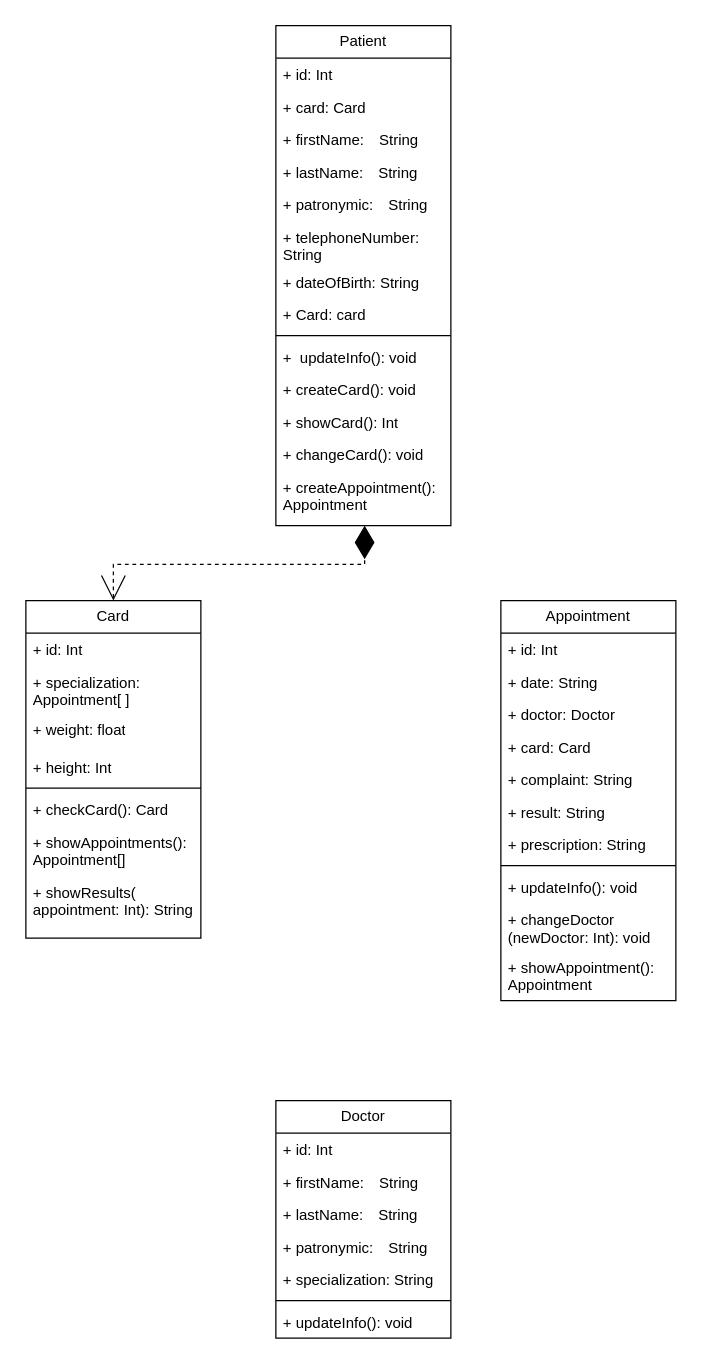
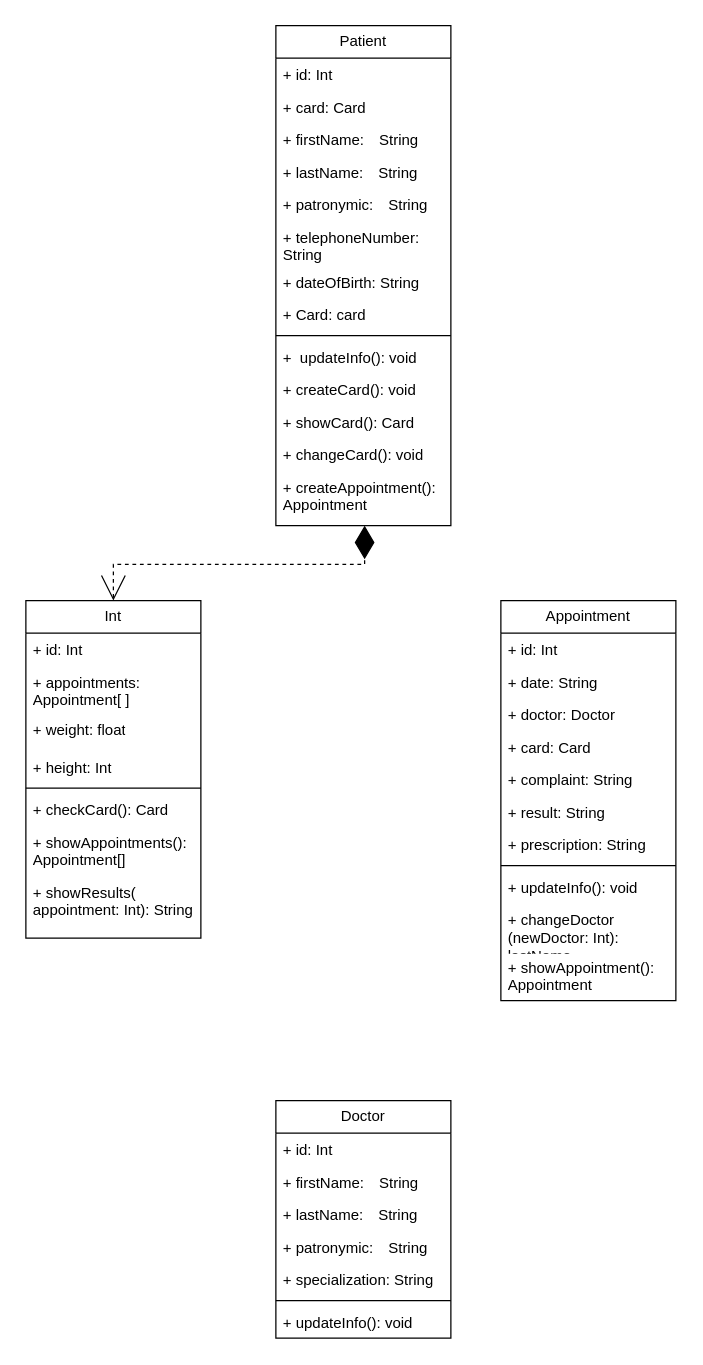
  <mxCell id="0" />
  <mxCell id="1" parent="0" />
  <mxCell id="2" value="Patient" style="swimlane;fontStyle=0;childLayout=stackLayout;horizontal=1;startSize=26;fillColor=none;horizontalStack=0;resizeParent=1;resizeParentMax=0;resizeLast=0;collapsible=1;marginBottom=0;whiteSpace=wrap;html=1;" parent="1" vertex="1"><mxGeometry x="220" y="20" width="140" height="400" as="geometry" /></mxCell>
  <mxCell id="3" value="+ id: Int　&lt;div&gt;&lt;br&gt;&lt;/div&gt;" style="text;strokeColor=none;fillColor=none;align=left;verticalAlign=top;spacingLeft=4;spacingRight=4;overflow=hidden;rotatable=0;points=[[0,0.5],[1,0.5]];portConstraint=eastwest;whiteSpace=wrap;html=1;" parent="2" vertex="1"><mxGeometry y="26" width="140" height="26" as="geometry" /></mxCell>
  <mxCell id="4" value="+ card: Card" style="text;strokeColor=none;fillColor=none;align=left;verticalAlign=top;spacingLeft=4;spacingRight=4;overflow=hidden;rotatable=0;points=[[0,0.5],[1,0.5]];portConstraint=eastwest;whiteSpace=wrap;html=1;" parent="2" vertex="1"><mxGeometry y="52" width="140" height="26" as="geometry" /></mxCell>
  <mxCell id="5" value="+ firstName:　String" style="text;strokeColor=none;fillColor=none;align=left;verticalAlign=top;spacingLeft=4;spacingRight=4;overflow=hidden;rotatable=0;points=[[0,0.5],[1,0.5]];portConstraint=eastwest;whiteSpace=wrap;html=1;" parent="2" vertex="1"><mxGeometry y="78" width="140" height="26" as="geometry" /></mxCell>
  <mxCell id="6" value="+ lastName:　String" style="text;strokeColor=none;fillColor=none;align=left;verticalAlign=top;spacingLeft=4;spacingRight=4;overflow=hidden;rotatable=0;points=[[0,0.5],[1,0.5]];portConstraint=eastwest;whiteSpace=wrap;html=1;" parent="2" vertex="1"><mxGeometry y="104" width="140" height="26" as="geometry" /></mxCell>
  <mxCell id="7" value="+ patronymic:　String" style="text;strokeColor=none;fillColor=none;align=left;verticalAlign=top;spacingLeft=4;spacingRight=4;overflow=hidden;rotatable=0;points=[[0,0.5],[1,0.5]];portConstraint=eastwest;whiteSpace=wrap;html=1;" parent="2" vertex="1"><mxGeometry y="130" width="140" height="26" as="geometry" /></mxCell>
  <mxCell id="8" value="+ telephoneNumber:　String" style="text;strokeColor=none;fillColor=none;align=left;verticalAlign=top;spacingLeft=4;spacingRight=4;overflow=hidden;rotatable=0;points=[[0,0.5],[1,0.5]];portConstraint=eastwest;whiteSpace=wrap;html=1;" parent="2" vertex="1"><mxGeometry y="156" width="140" height="36" as="geometry" /></mxCell>
  <mxCell id="9" value="+ dateOfBirth: String" style="text;strokeColor=none;fillColor=none;align=left;verticalAlign=top;spacingLeft=4;spacingRight=4;overflow=hidden;rotatable=0;points=[[0,0.5],[1,0.5]];portConstraint=eastwest;whiteSpace=wrap;html=1;" parent="2" vertex="1"><mxGeometry y="192" width="140" height="26" as="geometry" /></mxCell>
  <mxCell id="10" value="+ Card: card" style="text;strokeColor=none;fillColor=none;align=left;verticalAlign=top;spacingLeft=4;spacingRight=4;overflow=hidden;rotatable=0;points=[[0,0.5],[1,0.5]];portConstraint=eastwest;whiteSpace=wrap;html=1;" parent="2" vertex="1"><mxGeometry y="218" width="140" height="26" as="geometry" /></mxCell>
  <mxCell id="11" value="" style="line;strokeWidth=1;fillColor=none;align=left;verticalAlign=middle;spacingTop=-1;spacingLeft=3;spacingRight=3;rotatable=0;labelPosition=right;points=[];portConstraint=eastwest;strokeColor=inherit;" parent="2" vertex="1"><mxGeometry y="244" width="140" height="8" as="geometry" /></mxCell>
  <mxCell id="12" value="+&amp;nbsp; updateInfo(): void" style="text;strokeColor=none;fillColor=none;align=left;verticalAlign=top;spacingLeft=4;spacingRight=4;overflow=hidden;rotatable=0;points=[[0,0.5],[1,0.5]];portConstraint=eastwest;whiteSpace=wrap;html=1;" parent="2" vertex="1"><mxGeometry y="252" width="140" height="26" as="geometry" /></mxCell>
  <mxCell id="13" value="+ createCard(): void" style="text;strokeColor=none;fillColor=none;align=left;verticalAlign=top;spacingLeft=4;spacingRight=4;overflow=hidden;rotatable=0;points=[[0,0.5],[1,0.5]];portConstraint=eastwest;whiteSpace=wrap;html=1;" parent="2" vertex="1"><mxGeometry y="278" width="140" height="26" as="geometry" /></mxCell>
- <mxCell id="14" value="+ showCard(): Int" style="text;strokeColor=none;fillColor=none;align=left;verticalAlign=top;spacingLeft=4;spacingRight=4;overflow=hidden;rotatable=0;points=[[0,0.5],[1,0.5]];portConstraint=eastwest;whiteSpace=wrap;html=1;" parent="2" vertex="1"><mxGeometry y="304" width="140" height="26" as="geometry" /></mxCell>
+ <mxCell id="14" value="+ showCard(): Card" style="text;strokeColor=none;fillColor=none;align=left;verticalAlign=top;spacingLeft=4;spacingRight=4;overflow=hidden;rotatable=0;points=[[0,0.5],[1,0.5]];portConstraint=eastwest;whiteSpace=wrap;html=1;" parent="2" vertex="1"><mxGeometry y="304" width="140" height="26" as="geometry" /></mxCell>
  <mxCell id="15" value="+ changeCard(): void" style="text;strokeColor=none;fillColor=none;align=left;verticalAlign=top;spacingLeft=4;spacingRight=4;overflow=hidden;rotatable=0;points=[[0,0.5],[1,0.5]];portConstraint=eastwest;whiteSpace=wrap;html=1;" parent="2" vertex="1"><mxGeometry y="330" width="140" height="26" as="geometry" /></mxCell>
  <mxCell id="16" value="+ createAppointment(): Appointment" style="text;strokeColor=none;fillColor=none;align=left;verticalAlign=top;spacingLeft=4;spacingRight=4;overflow=hidden;rotatable=0;points=[[0,0.5],[1,0.5]];portConstraint=eastwest;whiteSpace=wrap;html=1;" parent="2" vertex="1"><mxGeometry y="356" width="140" height="44" as="geometry" /></mxCell>
- <mxCell id="17" value="Card" style="swimlane;fontStyle=0;childLayout=stackLayout;horizontal=1;startSize=26;fillColor=none;horizontalStack=0;resizeParent=1;resizeParentMax=0;resizeLast=0;collapsible=1;marginBottom=0;whiteSpace=wrap;html=1;" parent="1" vertex="1"><mxGeometry x="20" y="480" width="140" height="270" as="geometry" /></mxCell>
+ <mxCell id="17" value="Int" style="swimlane;fontStyle=0;childLayout=stackLayout;horizontal=1;startSize=26;fillColor=none;horizontalStack=0;resizeParent=1;resizeParentMax=0;resizeLast=0;collapsible=1;marginBottom=0;whiteSpace=wrap;html=1;" parent="1" vertex="1"><mxGeometry x="20" y="480" width="140" height="270" as="geometry" /></mxCell>
  <mxCell id="18" value="+ id: Int" style="text;strokeColor=none;fillColor=none;align=left;verticalAlign=top;spacingLeft=4;spacingRight=4;overflow=hidden;rotatable=0;points=[[0,0.5],[1,0.5]];portConstraint=eastwest;whiteSpace=wrap;html=1;" parent="17" vertex="1"><mxGeometry y="26" width="140" height="26" as="geometry" /></mxCell>
- <mxCell id="19" value="+ specialization: Appointment[ ]" style="text;strokeColor=none;fillColor=none;align=left;verticalAlign=top;spacingLeft=4;spacingRight=4;overflow=hidden;rotatable=0;points=[[0,0.5],[1,0.5]];portConstraint=eastwest;whiteSpace=wrap;html=1;" parent="17" vertex="1"><mxGeometry y="52" width="140" height="38" as="geometry" /></mxCell>
+ <mxCell id="19" value="+ appointments: Appointment[ ]" style="text;strokeColor=none;fillColor=none;align=left;verticalAlign=top;spacingLeft=4;spacingRight=4;overflow=hidden;rotatable=0;points=[[0,0.5],[1,0.5]];portConstraint=eastwest;whiteSpace=wrap;html=1;" parent="17" vertex="1"><mxGeometry y="52" width="140" height="38" as="geometry" /></mxCell>
  <mxCell id="20" value="+ weight: float" style="text;strokeColor=none;fillColor=none;align=left;verticalAlign=top;spacingLeft=4;spacingRight=4;overflow=hidden;rotatable=0;points=[[0,0.5],[1,0.5]];portConstraint=eastwest;whiteSpace=wrap;html=1;" parent="17" vertex="1"><mxGeometry y="90" width="140" height="30" as="geometry" /></mxCell>
  <mxCell id="21" value="+ height: Int" style="text;strokeColor=none;fillColor=none;align=left;verticalAlign=top;spacingLeft=4;spacingRight=4;overflow=hidden;rotatable=0;points=[[0,0.5],[1,0.5]];portConstraint=eastwest;whiteSpace=wrap;html=1;" parent="17" vertex="1"><mxGeometry y="120" width="140" height="26" as="geometry" /></mxCell>
  <mxCell id="22" value="" style="line;strokeWidth=1;fillColor=none;align=left;verticalAlign=middle;spacingTop=-1;spacingLeft=3;spacingRight=3;rotatable=0;labelPosition=right;points=[];portConstraint=eastwest;strokeColor=inherit;" parent="17" vertex="1"><mxGeometry y="146" width="140" height="8" as="geometry" /></mxCell>
  <mxCell id="23" value="+ checkCard(): Card" style="text;strokeColor=none;fillColor=none;align=left;verticalAlign=top;spacingLeft=4;spacingRight=4;overflow=hidden;rotatable=0;points=[[0,0.5],[1,0.5]];portConstraint=eastwest;whiteSpace=wrap;html=1;" parent="17" vertex="1"><mxGeometry y="154" width="140" height="26" as="geometry" /></mxCell>
  <mxCell id="24" value="+ showAppointments(): Appointment[]" style="text;strokeColor=none;fillColor=none;align=left;verticalAlign=top;spacingLeft=4;spacingRight=4;overflow=hidden;rotatable=0;points=[[0,0.5],[1,0.5]];portConstraint=eastwest;whiteSpace=wrap;html=1;" parent="17" vertex="1"><mxGeometry y="180" width="140" height="40" as="geometry" /></mxCell>
  <mxCell id="25" value="+ showResults(&lt;div&gt;appointment: Int): String&lt;/div&gt;" style="text;strokeColor=none;fillColor=none;align=left;verticalAlign=top;spacingLeft=4;spacingRight=4;overflow=hidden;rotatable=0;points=[[0,0.5],[1,0.5]];portConstraint=eastwest;whiteSpace=wrap;html=1;" parent="17" vertex="1"><mxGeometry y="220" width="140" height="50" as="geometry" /></mxCell>
  <mxCell id="26" value="Appointment" style="swimlane;fontStyle=0;childLayout=stackLayout;horizontal=1;startSize=26;fillColor=none;horizontalStack=0;resizeParent=1;resizeParentMax=0;resizeLast=0;collapsible=1;marginBottom=0;whiteSpace=wrap;html=1;" parent="1" vertex="1"><mxGeometry x="400" y="480" width="140" height="320" as="geometry" /></mxCell>
  <mxCell id="27" value="+ id: Int" style="text;strokeColor=none;fillColor=none;align=left;verticalAlign=top;spacingLeft=4;spacingRight=4;overflow=hidden;rotatable=0;points=[[0,0.5],[1,0.5]];portConstraint=eastwest;whiteSpace=wrap;html=1;" parent="26" vertex="1"><mxGeometry y="26" width="140" height="26" as="geometry" /></mxCell>
  <mxCell id="28" value="+ date: String" style="text;strokeColor=none;fillColor=none;align=left;verticalAlign=top;spacingLeft=4;spacingRight=4;overflow=hidden;rotatable=0;points=[[0,0.5],[1,0.5]];portConstraint=eastwest;whiteSpace=wrap;html=1;" parent="26" vertex="1"><mxGeometry y="52" width="140" height="26" as="geometry" /></mxCell>
  <mxCell id="29" value="+ doctor: Doctor" style="text;strokeColor=none;fillColor=none;align=left;verticalAlign=top;spacingLeft=4;spacingRight=4;overflow=hidden;rotatable=0;points=[[0,0.5],[1,0.5]];portConstraint=eastwest;whiteSpace=wrap;html=1;" parent="26" vertex="1"><mxGeometry y="78" width="140" height="26" as="geometry" /></mxCell>
  <mxCell id="30" value="+ card: Card" style="text;strokeColor=none;fillColor=none;align=left;verticalAlign=top;spacingLeft=4;spacingRight=4;overflow=hidden;rotatable=0;points=[[0,0.5],[1,0.5]];portConstraint=eastwest;whiteSpace=wrap;html=1;" parent="26" vertex="1"><mxGeometry y="104" width="140" height="26" as="geometry" /></mxCell>
  <mxCell id="31" value="+ complaint: String" style="text;strokeColor=none;fillColor=none;align=left;verticalAlign=top;spacingLeft=4;spacingRight=4;overflow=hidden;rotatable=0;points=[[0,0.5],[1,0.5]];portConstraint=eastwest;whiteSpace=wrap;html=1;" parent="26" vertex="1"><mxGeometry y="130" width="140" height="26" as="geometry" /></mxCell>
  <mxCell id="32" value="+ result: String" style="text;strokeColor=none;fillColor=none;align=left;verticalAlign=top;spacingLeft=4;spacingRight=4;overflow=hidden;rotatable=0;points=[[0,0.5],[1,0.5]];portConstraint=eastwest;whiteSpace=wrap;html=1;" parent="26" vertex="1"><mxGeometry y="156" width="140" height="26" as="geometry" /></mxCell>
  <mxCell id="33" value="+ prescription: String" style="text;strokeColor=none;fillColor=none;align=left;verticalAlign=top;spacingLeft=4;spacingRight=4;overflow=hidden;rotatable=0;points=[[0,0.5],[1,0.5]];portConstraint=eastwest;whiteSpace=wrap;html=1;" parent="26" vertex="1"><mxGeometry y="182" width="140" height="26" as="geometry" /></mxCell>
  <mxCell id="34" value="" style="line;strokeWidth=1;fillColor=none;align=left;verticalAlign=middle;spacingTop=-1;spacingLeft=3;spacingRight=3;rotatable=0;labelPosition=right;points=[];portConstraint=eastwest;strokeColor=inherit;" parent="26" vertex="1"><mxGeometry y="208" width="140" height="8" as="geometry" /></mxCell>
  <mxCell id="35" value="+ updateInfo(): void" style="text;strokeColor=none;fillColor=none;align=left;verticalAlign=top;spacingLeft=4;spacingRight=4;overflow=hidden;rotatable=0;points=[[0,0.5],[1,0.5]];portConstraint=eastwest;whiteSpace=wrap;html=1;" parent="26" vertex="1"><mxGeometry y="216" width="140" height="26" as="geometry" /></mxCell>
- <mxCell id="36" value="+ changeDoctor&lt;div&gt;(newDoctor: Int): void&lt;/div&gt;" style="text;strokeColor=none;fillColor=none;align=left;verticalAlign=top;spacingLeft=4;spacingRight=4;overflow=hidden;rotatable=0;points=[[0,0.5],[1,0.5]];portConstraint=eastwest;whiteSpace=wrap;html=1;" parent="26" vertex="1"><mxGeometry y="242" width="140" height="38" as="geometry" /></mxCell>
+ <mxCell id="36" value="+ changeDoctor&lt;div&gt;(newDoctor: Int): lastName&lt;/div&gt;" style="text;strokeColor=none;fillColor=none;align=left;verticalAlign=top;spacingLeft=4;spacingRight=4;overflow=hidden;rotatable=0;points=[[0,0.5],[1,0.5]];portConstraint=eastwest;whiteSpace=wrap;html=1;" parent="26" vertex="1"><mxGeometry y="242" width="140" height="38" as="geometry" /></mxCell>
  <mxCell id="37" value="+ showAppointment(): Appointment" style="text;strokeColor=none;fillColor=none;align=left;verticalAlign=top;spacingLeft=4;spacingRight=4;overflow=hidden;rotatable=0;points=[[0,0.5],[1,0.5]];portConstraint=eastwest;whiteSpace=wrap;html=1;" parent="26" vertex="1"><mxGeometry y="280" width="140" height="40" as="geometry" /></mxCell>
  <mxCell id="38" value="Doctor" style="swimlane;fontStyle=0;childLayout=stackLayout;horizontal=1;startSize=26;fillColor=none;horizontalStack=0;resizeParent=1;resizeParentMax=0;resizeLast=0;collapsible=1;marginBottom=0;whiteSpace=wrap;html=1;" parent="1" vertex="1"><mxGeometry x="220" y="880" width="140" height="190" as="geometry" /></mxCell>
  <mxCell id="39" value="+ id: Int　&lt;div&gt;&lt;br&gt;&lt;/div&gt;" style="text;strokeColor=none;fillColor=none;align=left;verticalAlign=top;spacingLeft=4;spacingRight=4;overflow=hidden;rotatable=0;points=[[0,0.5],[1,0.5]];portConstraint=eastwest;whiteSpace=wrap;html=1;" parent="38" vertex="1"><mxGeometry y="26" width="140" height="26" as="geometry" /></mxCell>
  <mxCell id="40" value="+ firstName:　String" style="text;strokeColor=none;fillColor=none;align=left;verticalAlign=top;spacingLeft=4;spacingRight=4;overflow=hidden;rotatable=0;points=[[0,0.5],[1,0.5]];portConstraint=eastwest;whiteSpace=wrap;html=1;" parent="38" vertex="1"><mxGeometry y="52" width="140" height="26" as="geometry" /></mxCell>
  <mxCell id="41" value="+ lastName:　String" style="text;strokeColor=none;fillColor=none;align=left;verticalAlign=top;spacingLeft=4;spacingRight=4;overflow=hidden;rotatable=0;points=[[0,0.5],[1,0.5]];portConstraint=eastwest;whiteSpace=wrap;html=1;" parent="38" vertex="1"><mxGeometry y="78" width="140" height="26" as="geometry" /></mxCell>
  <mxCell id="42" value="+ patronymic:　String" style="text;strokeColor=none;fillColor=none;align=left;verticalAlign=top;spacingLeft=4;spacingRight=4;overflow=hidden;rotatable=0;points=[[0,0.5],[1,0.5]];portConstraint=eastwest;whiteSpace=wrap;html=1;" parent="38" vertex="1"><mxGeometry y="104" width="140" height="26" as="geometry" /></mxCell>
  <mxCell id="43" value="+ specialization: String" style="text;strokeColor=none;fillColor=none;align=left;verticalAlign=top;spacingLeft=4;spacingRight=4;overflow=hidden;rotatable=0;points=[[0,0.5],[1,0.5]];portConstraint=eastwest;whiteSpace=wrap;html=1;" parent="38" vertex="1"><mxGeometry y="130" width="140" height="26" as="geometry" /></mxCell>
  <mxCell id="44" value="" style="line;strokeWidth=1;fillColor=none;align=left;verticalAlign=middle;spacingTop=-1;spacingLeft=3;spacingRight=3;rotatable=0;labelPosition=right;points=[];portConstraint=eastwest;strokeColor=inherit;" parent="38" vertex="1"><mxGeometry y="156" width="140" height="8" as="geometry" /></mxCell>
  <mxCell id="45" value="+ updateInfo(): void" style="text;strokeColor=none;fillColor=none;align=left;verticalAlign=top;spacingLeft=4;spacingRight=4;overflow=hidden;rotatable=0;points=[[0,0.5],[1,0.5]];portConstraint=eastwest;whiteSpace=wrap;html=1;" parent="38" vertex="1"><mxGeometry y="164" width="140" height="26" as="geometry" /></mxCell>
  <mxCell id="46" value="" style="endArrow=diamondThin;endFill=1;endSize=24;html=1;rounded=0;edgeStyle=orthogonalEdgeStyle;exitX=0.5;exitY=0;exitDx=0;exitDy=0;entryX=0.507;entryY=1;entryDx=0;entryDy=0;entryPerimeter=0;startArrow=open;startFill=0;startSize=18;dashed=1;" parent="1" source="17" target="16" edge="1"><mxGeometry width="160" relative="1" as="geometry"><mxPoint x="160" y="610" as="sourcePoint" /><mxPoint x="250" y="490" as="targetPoint" /><Array as="points"><mxPoint x="90" y="451" /><mxPoint x="291" y="451" /></Array></mxGeometry></mxCell>
